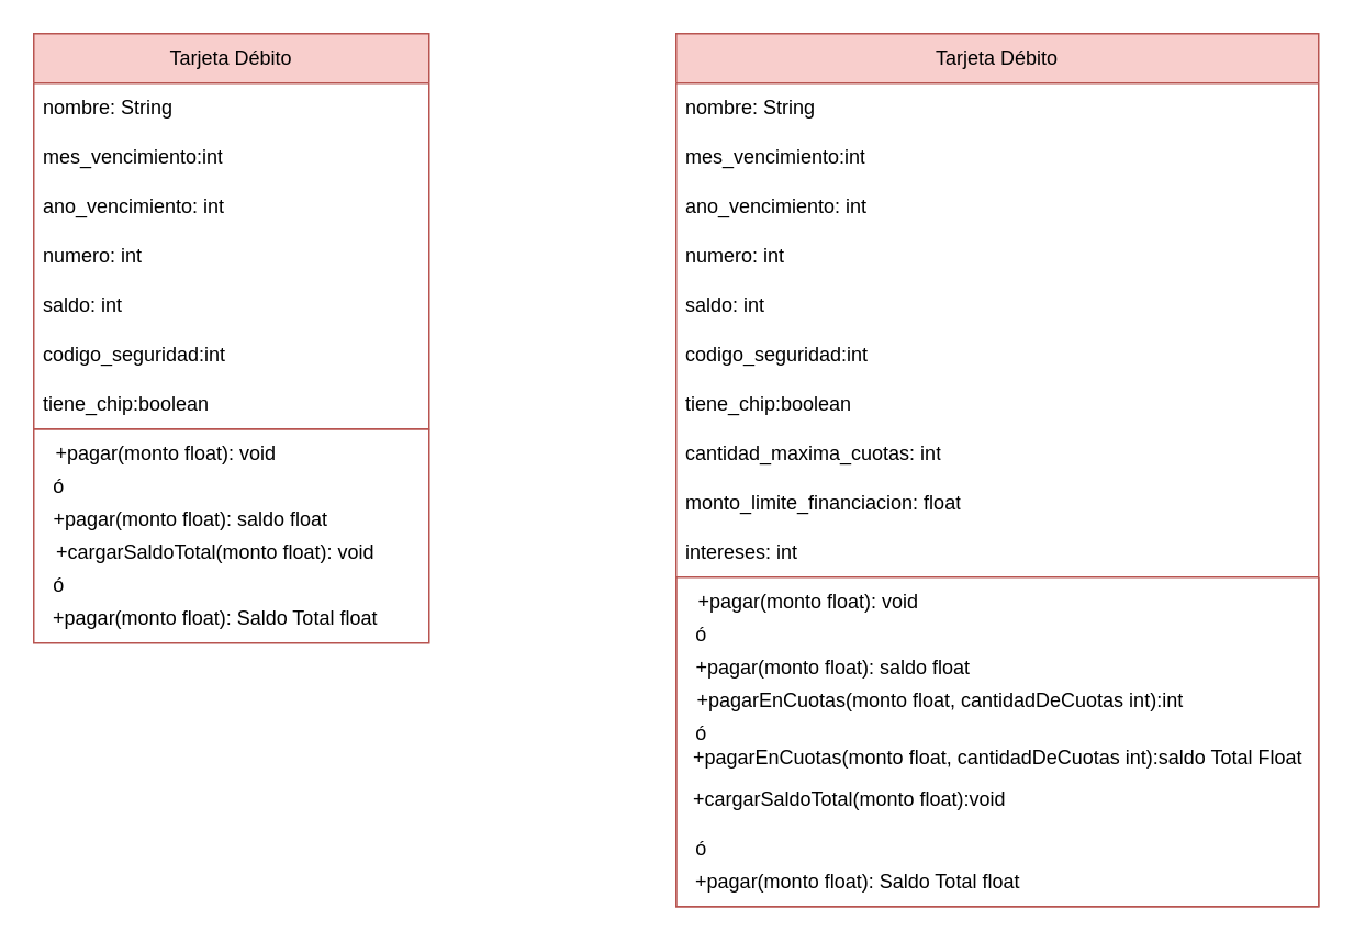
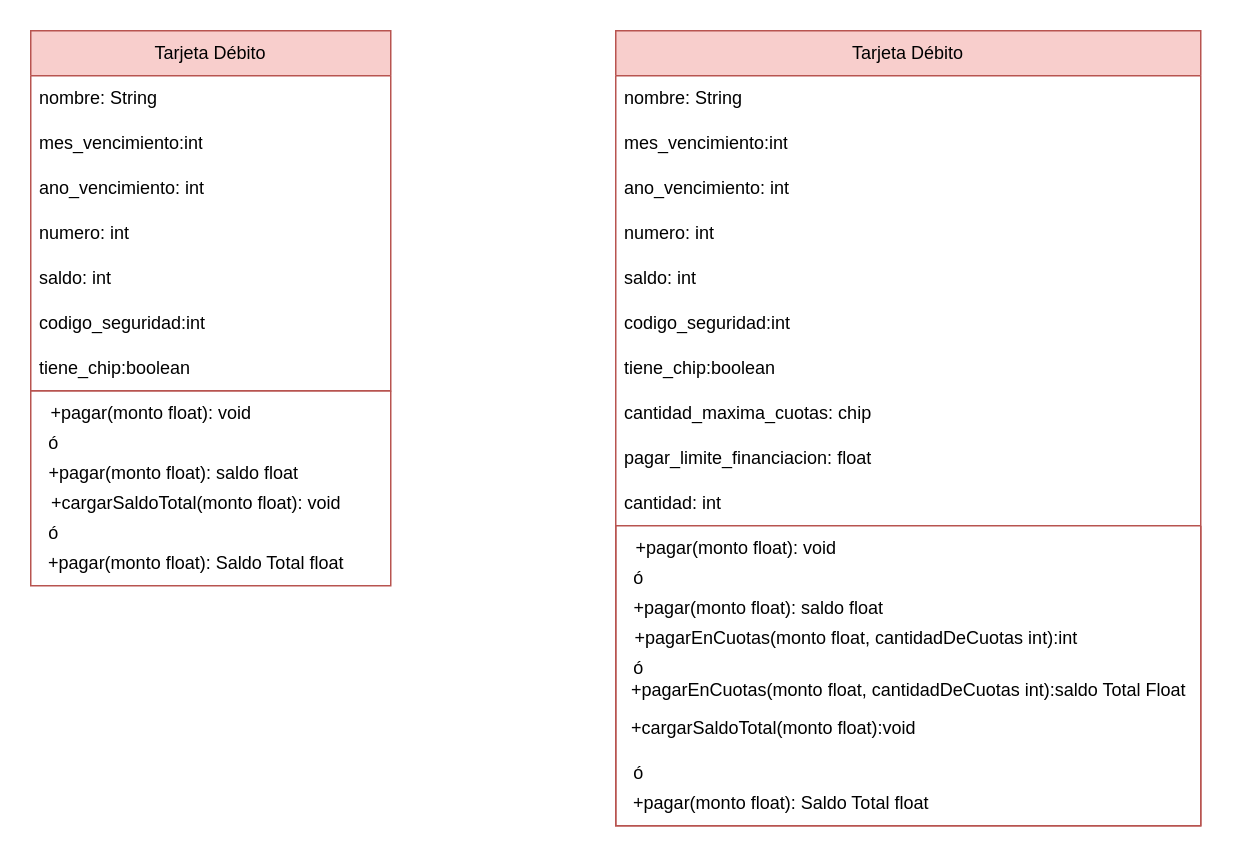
  <mxCell id="0" />
  <mxCell id="1" parent="0" />
  <mxCell id="2" value="Tarjeta Débito" style="swimlane;fontStyle=0;childLayout=stackLayout;horizontal=1;startSize=30;horizontalStack=0;resizeParent=1;resizeParentMax=0;resizeLast=0;collapsible=1;marginBottom=0;whiteSpace=wrap;html=1;fillColor=#f8cecc;strokeColor=#b85450;" vertex="1" parent="1"><mxGeometry x="20" y="20" width="240" height="240" as="geometry" /></mxCell>
  <mxCell id="3" value="nombre: String&lt;br&gt;" style="text;strokeColor=none;fillColor=none;align=left;verticalAlign=middle;spacingLeft=4;spacingRight=4;overflow=hidden;points=[[0,0.5],[1,0.5]];portConstraint=eastwest;rotatable=0;whiteSpace=wrap;html=1;" vertex="1" parent="2"><mxGeometry y="30" width="240" height="30" as="geometry" /></mxCell>
  <mxCell id="4" value="mes_vencimiento:int" style="text;strokeColor=none;fillColor=none;align=left;verticalAlign=middle;spacingLeft=4;spacingRight=4;overflow=hidden;points=[[0,0.5],[1,0.5]];portConstraint=eastwest;rotatable=0;whiteSpace=wrap;html=1;" vertex="1" parent="2"><mxGeometry y="60" width="240" height="30" as="geometry" /></mxCell>
  <mxCell id="5" value="ano_vencimiento: int" style="text;strokeColor=none;fillColor=none;align=left;verticalAlign=middle;spacingLeft=4;spacingRight=4;overflow=hidden;points=[[0,0.5],[1,0.5]];portConstraint=eastwest;rotatable=0;whiteSpace=wrap;html=1;" vertex="1" parent="2"><mxGeometry y="90" width="240" height="30" as="geometry" /></mxCell>
  <mxCell id="6" value="numero: int" style="text;strokeColor=none;fillColor=none;align=left;verticalAlign=middle;spacingLeft=4;spacingRight=4;overflow=hidden;points=[[0,0.5],[1,0.5]];portConstraint=eastwest;rotatable=0;whiteSpace=wrap;html=1;" vertex="1" parent="2"><mxGeometry y="120" width="240" height="30" as="geometry" /></mxCell>
  <mxCell id="7" value="saldo: int" style="text;strokeColor=none;fillColor=none;align=left;verticalAlign=middle;spacingLeft=4;spacingRight=4;overflow=hidden;points=[[0,0.5],[1,0.5]];portConstraint=eastwest;rotatable=0;whiteSpace=wrap;html=1;" vertex="1" parent="2"><mxGeometry y="150" width="240" height="30" as="geometry" /></mxCell>
  <mxCell id="8" value="codigo_seguridad:int" style="text;strokeColor=none;fillColor=none;align=left;verticalAlign=middle;spacingLeft=4;spacingRight=4;overflow=hidden;points=[[0,0.5],[1,0.5]];portConstraint=eastwest;rotatable=0;whiteSpace=wrap;html=1;" vertex="1" parent="2"><mxGeometry y="180" width="240" height="30" as="geometry" /></mxCell>
  <mxCell id="9" value="tiene_chip:boolean" style="text;strokeColor=none;fillColor=none;align=left;verticalAlign=middle;spacingLeft=4;spacingRight=4;overflow=hidden;points=[[0,0.5],[1,0.5]];portConstraint=eastwest;rotatable=0;whiteSpace=wrap;html=1;" vertex="1" parent="2"><mxGeometry y="210" width="240" height="30" as="geometry" /></mxCell>
  <mxCell id="10" value="" style="swimlane;startSize=0;fillColor=#f8cecc;strokeColor=#b85450;" vertex="1" parent="1"><mxGeometry x="20" y="260" width="240" height="130" as="geometry" /></mxCell>
  <mxCell id="11" value="+pagar(monto float): void" style="text;html=1;align=center;verticalAlign=middle;resizable=0;points=[];autosize=1;strokeColor=none;fillColor=none;" vertex="1" parent="10"><mxGeometry width="160" height="30" as="geometry" /></mxCell>
  <mxCell id="12" value="ó" style="text;html=1;align=center;verticalAlign=middle;resizable=0;points=[];autosize=1;strokeColor=none;fillColor=none;" vertex="1" parent="10"><mxGeometry y="20" width="30" height="30" as="geometry" /></mxCell>
  <mxCell id="13" value="+pagar(monto float): saldo float" style="text;html=1;align=center;verticalAlign=middle;resizable=0;points=[];autosize=1;strokeColor=none;fillColor=none;" vertex="1" parent="10"><mxGeometry y="40" width="190" height="30" as="geometry" /></mxCell>
  <mxCell id="14" value="+cargarSaldoTotal(monto float): void" style="text;html=1;align=center;verticalAlign=middle;resizable=0;points=[];autosize=1;strokeColor=none;fillColor=none;" vertex="1" parent="10"><mxGeometry y="60" width="220" height="30" as="geometry" /></mxCell>
  <mxCell id="15" value="ó" style="text;html=1;align=center;verticalAlign=middle;resizable=0;points=[];autosize=1;strokeColor=none;fillColor=none;" vertex="1" parent="10"><mxGeometry y="80" width="30" height="30" as="geometry" /></mxCell>
  <mxCell id="16" value="+pagar(monto float): Saldo Total float" style="text;html=1;align=center;verticalAlign=middle;resizable=0;points=[];autosize=1;strokeColor=none;fillColor=none;" vertex="1" parent="10"><mxGeometry y="100" width="220" height="30" as="geometry" /></mxCell>
  <mxCell id="17" value="Tarjeta Débito" style="swimlane;fontStyle=0;childLayout=stackLayout;horizontal=1;startSize=30;horizontalStack=0;resizeParent=1;resizeParentMax=0;resizeLast=0;collapsible=1;marginBottom=0;whiteSpace=wrap;html=1;fillColor=#f8cecc;strokeColor=#b85450;" vertex="1" parent="1"><mxGeometry x="410" y="20" width="390" height="530" as="geometry" /></mxCell>
  <mxCell id="18" value="nombre: String&lt;br&gt;" style="text;strokeColor=none;fillColor=none;align=left;verticalAlign=middle;spacingLeft=4;spacingRight=4;overflow=hidden;points=[[0,0.5],[1,0.5]];portConstraint=eastwest;rotatable=0;whiteSpace=wrap;html=1;" vertex="1" parent="17"><mxGeometry y="30" width="390" height="30" as="geometry" /></mxCell>
  <mxCell id="19" value="mes_vencimiento:int" style="text;strokeColor=none;fillColor=none;align=left;verticalAlign=middle;spacingLeft=4;spacingRight=4;overflow=hidden;points=[[0,0.5],[1,0.5]];portConstraint=eastwest;rotatable=0;whiteSpace=wrap;html=1;" vertex="1" parent="17"><mxGeometry y="60" width="390" height="30" as="geometry" /></mxCell>
  <mxCell id="20" value="ano_vencimiento: int" style="text;strokeColor=none;fillColor=none;align=left;verticalAlign=middle;spacingLeft=4;spacingRight=4;overflow=hidden;points=[[0,0.5],[1,0.5]];portConstraint=eastwest;rotatable=0;whiteSpace=wrap;html=1;" vertex="1" parent="17"><mxGeometry y="90" width="390" height="30" as="geometry" /></mxCell>
  <mxCell id="21" value="numero: int" style="text;strokeColor=none;fillColor=none;align=left;verticalAlign=middle;spacingLeft=4;spacingRight=4;overflow=hidden;points=[[0,0.5],[1,0.5]];portConstraint=eastwest;rotatable=0;whiteSpace=wrap;html=1;" vertex="1" parent="17"><mxGeometry y="120" width="390" height="30" as="geometry" /></mxCell>
  <mxCell id="22" value="saldo: int" style="text;strokeColor=none;fillColor=none;align=left;verticalAlign=middle;spacingLeft=4;spacingRight=4;overflow=hidden;points=[[0,0.5],[1,0.5]];portConstraint=eastwest;rotatable=0;whiteSpace=wrap;html=1;" vertex="1" parent="17"><mxGeometry y="150" width="390" height="30" as="geometry" /></mxCell>
  <mxCell id="23" value="codigo_seguridad:int" style="text;strokeColor=none;fillColor=none;align=left;verticalAlign=middle;spacingLeft=4;spacingRight=4;overflow=hidden;points=[[0,0.5],[1,0.5]];portConstraint=eastwest;rotatable=0;whiteSpace=wrap;html=1;" vertex="1" parent="17"><mxGeometry y="180" width="390" height="30" as="geometry" /></mxCell>
  <mxCell id="24" value="tiene_chip:boolean" style="text;strokeColor=none;fillColor=none;align=left;verticalAlign=middle;spacingLeft=4;spacingRight=4;overflow=hidden;points=[[0,0.5],[1,0.5]];portConstraint=eastwest;rotatable=0;whiteSpace=wrap;html=1;" vertex="1" parent="17"><mxGeometry y="210" width="390" height="30" as="geometry" /></mxCell>
- <mxCell id="25" value="cantidad_maxima_cuotas: int" style="text;strokeColor=none;fillColor=none;align=left;verticalAlign=middle;spacingLeft=4;spacingRight=4;overflow=hidden;points=[[0,0.5],[1,0.5]];portConstraint=eastwest;rotatable=0;whiteSpace=wrap;html=1;" vertex="1" parent="17"><mxGeometry y="240" width="390" height="30" as="geometry" /></mxCell>
- <mxCell id="26" value="monto_limite_financiacion: float" style="text;strokeColor=none;fillColor=none;align=left;verticalAlign=middle;spacingLeft=4;spacingRight=4;overflow=hidden;points=[[0,0.5],[1,0.5]];portConstraint=eastwest;rotatable=0;whiteSpace=wrap;html=1;" vertex="1" parent="17"><mxGeometry y="270" width="390" height="30" as="geometry" /></mxCell>
- <mxCell id="27" value="intereses: int" style="text;strokeColor=none;fillColor=none;align=left;verticalAlign=middle;spacingLeft=4;spacingRight=4;overflow=hidden;points=[[0,0.5],[1,0.5]];portConstraint=eastwest;rotatable=0;whiteSpace=wrap;html=1;" vertex="1" parent="17"><mxGeometry y="300" width="390" height="30" as="geometry" /></mxCell>
+ <mxCell id="25" value="cantidad_maxima_cuotas: chip" style="text;strokeColor=none;fillColor=none;align=left;verticalAlign=middle;spacingLeft=4;spacingRight=4;overflow=hidden;points=[[0,0.5],[1,0.5]];portConstraint=eastwest;rotatable=0;whiteSpace=wrap;html=1;" vertex="1" parent="17"><mxGeometry y="240" width="390" height="30" as="geometry" /></mxCell>
+ <mxCell id="26" value="pagar_limite_financiacion: float" style="text;strokeColor=none;fillColor=none;align=left;verticalAlign=middle;spacingLeft=4;spacingRight=4;overflow=hidden;points=[[0,0.5],[1,0.5]];portConstraint=eastwest;rotatable=0;whiteSpace=wrap;html=1;" vertex="1" parent="17"><mxGeometry y="270" width="390" height="30" as="geometry" /></mxCell>
+ <mxCell id="27" value="cantidad: int" style="text;strokeColor=none;fillColor=none;align=left;verticalAlign=middle;spacingLeft=4;spacingRight=4;overflow=hidden;points=[[0,0.5],[1,0.5]];portConstraint=eastwest;rotatable=0;whiteSpace=wrap;html=1;" vertex="1" parent="17"><mxGeometry y="300" width="390" height="30" as="geometry" /></mxCell>
  <mxCell id="28" value="" style="swimlane;startSize=0;fillColor=#f8cecc;strokeColor=#b85450;" vertex="1" parent="17"><mxGeometry y="330" width="390" height="200" as="geometry" /></mxCell>
  <mxCell id="29" value="+pagar(monto float): void" style="text;html=1;align=center;verticalAlign=middle;resizable=0;points=[];autosize=1;strokeColor=none;fillColor=none;" vertex="1" parent="28"><mxGeometry width="160" height="30" as="geometry" /></mxCell>
  <mxCell id="30" value="ó" style="text;html=1;align=center;verticalAlign=middle;resizable=0;points=[];autosize=1;strokeColor=none;fillColor=none;" vertex="1" parent="28"><mxGeometry y="20" width="30" height="30" as="geometry" /></mxCell>
  <mxCell id="31" value="+pagar(monto float): saldo float" style="text;html=1;align=center;verticalAlign=middle;resizable=0;points=[];autosize=1;strokeColor=none;fillColor=none;" vertex="1" parent="28"><mxGeometry y="40" width="190" height="30" as="geometry" /></mxCell>
  <mxCell id="32" value="+pagarEnCuotas(monto float, cantidadDeCuotas int):int" style="text;html=1;align=center;verticalAlign=middle;resizable=0;points=[];autosize=1;strokeColor=none;fillColor=none;" vertex="1" parent="28"><mxGeometry y="60" width="320" height="30" as="geometry" /></mxCell>
  <mxCell id="33" value="ó" style="text;html=1;align=center;verticalAlign=middle;resizable=0;points=[];autosize=1;strokeColor=none;fillColor=none;" vertex="1" parent="28"><mxGeometry y="80" width="30" height="30" as="geometry" /></mxCell>
  <mxCell id="34" value="+pagarEnCuotas(monto float, cantidadDeCuotas int):saldo Total Float" style="text;html=1;align=center;verticalAlign=middle;resizable=0;points=[];autosize=1;strokeColor=none;fillColor=none;" vertex="1" parent="28"><mxGeometry y="95" width="390" height="30" as="geometry" /></mxCell>
  <mxCell id="35" value="+cargarSaldoTotal(monto float):void" style="text;html=1;align=center;verticalAlign=middle;resizable=0;points=[];autosize=1;strokeColor=none;fillColor=none;" vertex="1" parent="28"><mxGeometry y="120" width="210" height="30" as="geometry" /></mxCell>
  <mxCell id="36" value="ó" style="text;html=1;align=center;verticalAlign=middle;resizable=0;points=[];autosize=1;strokeColor=none;fillColor=none;" vertex="1" parent="28"><mxGeometry y="150" width="30" height="30" as="geometry" /></mxCell>
  <mxCell id="37" value="+pagar(monto float): Saldo Total float" style="text;html=1;align=center;verticalAlign=middle;resizable=0;points=[];autosize=1;strokeColor=none;fillColor=none;" vertex="1" parent="28"><mxGeometry y="170" width="220" height="30" as="geometry" /></mxCell>
